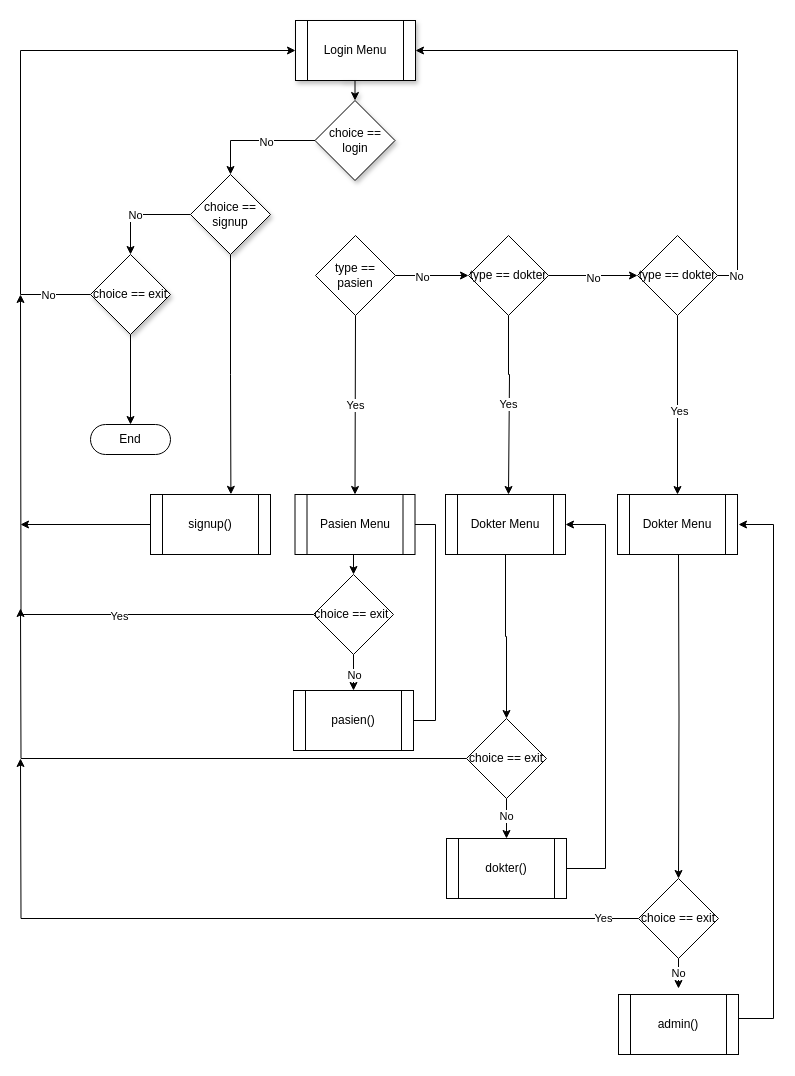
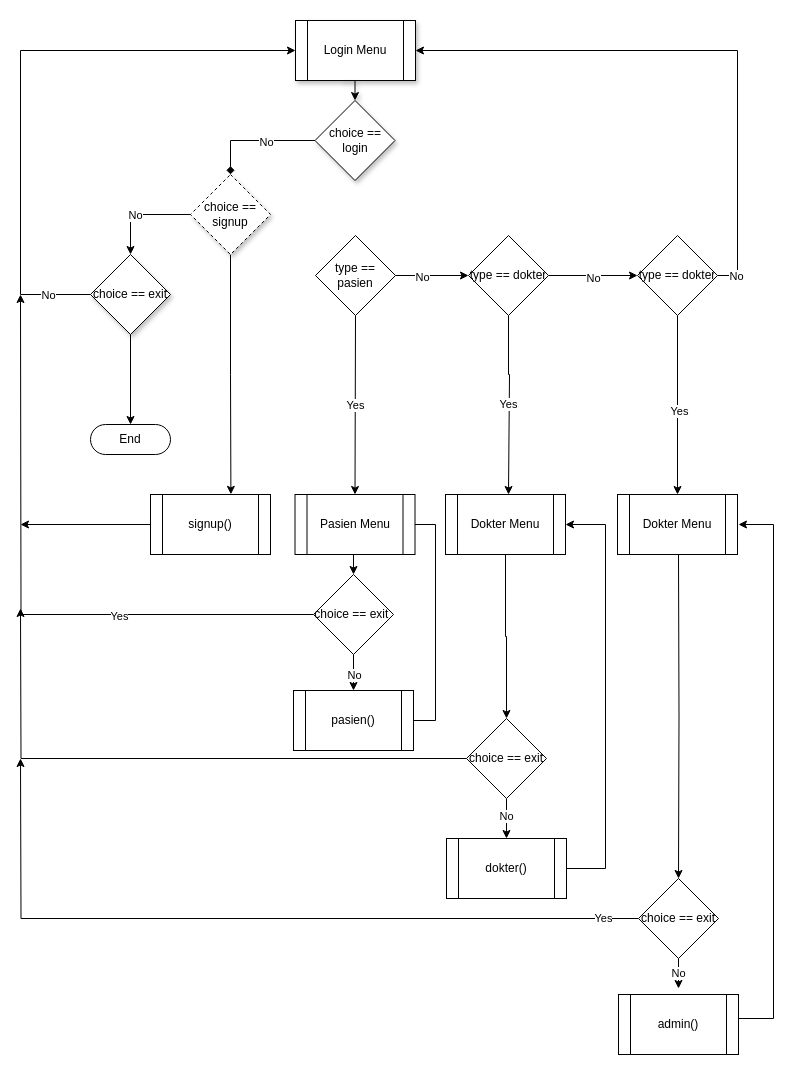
  <mxCell id="0" />
  <mxCell id="1" parent="0" />
  <mxCell id="2" value="Login Menu" style="shape=process;whiteSpace=wrap;html=1;backgroundOutline=1;shadow=1;" vertex="1" parent="1"><mxGeometry x="295" y="20" width="120" height="60" as="geometry" /></mxCell>
  <mxCell id="3" style="edgeStyle=orthogonalEdgeStyle;rounded=0;orthogonalLoop=1;jettySize=auto;html=1;exitX=0.5;exitY=1;exitDx=0;exitDy=0;entryX=0.5;entryY=0;entryDx=0;entryDy=0;shadow=1;" edge="1" parent="1" target="6"><mxGeometry relative="1" as="geometry"><mxPoint x="340.25" y="80" as="sourcePoint" /></mxGeometry></mxCell>
- <mxCell id="4" style="edgeStyle=orthogonalEdgeStyle;rounded=0;orthogonalLoop=1;jettySize=auto;html=1;exitX=0;exitY=0.5;exitDx=0;exitDy=0;entryX=0.5;entryY=0;entryDx=0;entryDy=0;" edge="1" parent="1" source="6" target="24"><mxGeometry relative="1" as="geometry" /></mxCell>
+ <mxCell id="4" style="edgeStyle=orthogonalEdgeStyle;rounded=0;orthogonalLoop=1;jettySize=auto;html=1;exitX=0;exitY=0.5;exitDx=0;exitDy=0;entryX=0.5;entryY=0;entryDx=0;entryDy=0;endArrow=diamond;" edge="1" parent="1" source="6" target="24"><mxGeometry relative="1" as="geometry" /></mxCell>
  <mxCell id="5" value="No" style="edgeLabel;html=1;align=center;verticalAlign=middle;resizable=0;points=[];" vertex="1" connectable="0" parent="4"><mxGeometry x="-0.166" y="1" relative="1" as="geometry"><mxPoint as="offset" /></mxGeometry></mxCell>
  <mxCell id="6" value="choice == login" style="rhombus;whiteSpace=wrap;html=1;shadow=1;" vertex="1" parent="1"><mxGeometry x="314.5" y="100" width="80" height="80" as="geometry" /></mxCell>
  <mxCell id="7" style="edgeStyle=orthogonalEdgeStyle;rounded=0;orthogonalLoop=1;jettySize=auto;html=1;exitX=0.5;exitY=1;exitDx=0;exitDy=0;entryX=0.5;entryY=0;entryDx=0;entryDy=0;" edge="1" parent="1" source="11" target="13"><mxGeometry relative="1" as="geometry"><mxPoint x="339.5" y="350" as="targetPoint" /><Array as="points"><mxPoint x="355" y="315" /></Array></mxGeometry></mxCell>
  <mxCell id="8" value="Yes" style="edgeLabel;html=1;align=center;verticalAlign=middle;resizable=0;points=[];" vertex="1" connectable="0" parent="7"><mxGeometry x="-0.32" y="1" relative="1" as="geometry"><mxPoint x="-1" y="28" as="offset" /></mxGeometry></mxCell>
  <mxCell id="9" style="edgeStyle=orthogonalEdgeStyle;rounded=0;orthogonalLoop=1;jettySize=auto;html=1;exitX=1;exitY=0.5;exitDx=0;exitDy=0;entryX=0;entryY=0.5;entryDx=0;entryDy=0;" edge="1" parent="1" source="11" target="32"><mxGeometry relative="1" as="geometry" /></mxCell>
  <mxCell id="10" value="No" style="edgeLabel;html=1;align=center;verticalAlign=middle;resizable=0;points=[];" vertex="1" connectable="0" parent="9"><mxGeometry x="-0.295" y="-1" relative="1" as="geometry"><mxPoint as="offset" /></mxGeometry></mxCell>
  <mxCell id="11" value="type == pasien" style="rhombus;whiteSpace=wrap;html=1;" vertex="1" parent="1"><mxGeometry x="315" y="235" width="80" height="80" as="geometry" /></mxCell>
  <mxCell id="12" style="edgeStyle=orthogonalEdgeStyle;rounded=0;orthogonalLoop=1;jettySize=auto;html=1;exitX=0.5;exitY=1;exitDx=0;exitDy=0;entryX=0.5;entryY=0;entryDx=0;entryDy=0;" edge="1" parent="1" source="13" target="18"><mxGeometry relative="1" as="geometry" /></mxCell>
  <mxCell id="13" value="Pasien Menu" style="shape=process;whiteSpace=wrap;html=1;backgroundOutline=1;" vertex="1" parent="1"><mxGeometry x="294.5" y="494" width="120" height="60" as="geometry" /></mxCell>
  <mxCell id="14" style="edgeStyle=orthogonalEdgeStyle;rounded=0;orthogonalLoop=1;jettySize=auto;html=1;exitX=0.5;exitY=1;exitDx=0;exitDy=0;" edge="1" parent="1" source="18" target="20"><mxGeometry relative="1" as="geometry" /></mxCell>
  <mxCell id="15" value="No" style="edgeLabel;html=1;align=center;verticalAlign=middle;resizable=0;points=[];" vertex="1" connectable="0" parent="14"><mxGeometry x="-0.093" relative="1" as="geometry"><mxPoint as="offset" /></mxGeometry></mxCell>
  <mxCell id="16" style="edgeStyle=orthogonalEdgeStyle;rounded=0;orthogonalLoop=1;jettySize=auto;html=1;exitX=0;exitY=0.5;exitDx=0;exitDy=0;" edge="1" parent="1" source="18"><mxGeometry relative="1" as="geometry"><mxPoint x="20" y="294" as="targetPoint" /></mxGeometry></mxCell>
  <mxCell id="17" value="Yes" style="edgeLabel;html=1;align=center;verticalAlign=middle;resizable=0;points=[];" vertex="1" connectable="0" parent="16"><mxGeometry x="-0.363" y="1" relative="1" as="geometry"><mxPoint as="offset" /></mxGeometry></mxCell>
  <mxCell id="18" value="choice == exit&amp;nbsp;" style="rhombus;whiteSpace=wrap;html=1;" vertex="1" parent="1"><mxGeometry x="313" y="574" width="80" height="80" as="geometry" /></mxCell>
  <mxCell id="19" style="edgeStyle=orthogonalEdgeStyle;rounded=0;orthogonalLoop=1;jettySize=auto;html=1;entryX=1;entryY=0.5;entryDx=0;entryDy=0;endArrow=none;" edge="1" parent="1" source="20" target="13"><mxGeometry relative="1" as="geometry"><mxPoint x="420" y="518" as="targetPoint" /><Array as="points"><mxPoint x="435" y="720" /><mxPoint x="435" y="524" /></Array></mxGeometry></mxCell>
  <mxCell id="20" value="pasien()" style="shape=process;whiteSpace=wrap;html=1;backgroundOutline=1;" vertex="1" parent="1"><mxGeometry x="293" y="690" width="120" height="60" as="geometry" /></mxCell>
  <mxCell id="21" style="edgeStyle=orthogonalEdgeStyle;rounded=0;orthogonalLoop=1;jettySize=auto;html=1;exitX=0;exitY=0.5;exitDx=0;exitDy=0;entryX=0.5;entryY=0;entryDx=0;entryDy=0;" edge="1" parent="1" source="24" target="27"><mxGeometry relative="1" as="geometry" /></mxCell>
  <mxCell id="22" value="No" style="edgeLabel;html=1;align=center;verticalAlign=middle;resizable=0;points=[];" vertex="1" connectable="0" parent="21"><mxGeometry x="0.198" y="4" relative="1" as="geometry"><mxPoint as="offset" /></mxGeometry></mxCell>
  <mxCell id="23" style="edgeStyle=orthogonalEdgeStyle;rounded=0;orthogonalLoop=1;jettySize=auto;html=1;entryX=0.67;entryY=-0.003;entryDx=0;entryDy=0;entryPerimeter=0;" edge="1" parent="1" source="24" target="29"><mxGeometry relative="1" as="geometry"><mxPoint x="230" y="344" as="targetPoint" /></mxGeometry></mxCell>
- <mxCell id="24" value="choice == signup" style="rhombus;whiteSpace=wrap;html=1;shadow=1;" vertex="1" parent="1"><mxGeometry x="190" y="174" width="80" height="80" as="geometry" /></mxCell>
+ <mxCell id="24" value="choice == signup" style="rhombus;whiteSpace=wrap;html=1;shadow=1;dashed=1;" vertex="1" parent="1"><mxGeometry x="190" y="174" width="80" height="80" as="geometry" /></mxCell>
  <mxCell id="25" style="edgeStyle=orthogonalEdgeStyle;rounded=0;orthogonalLoop=1;jettySize=auto;html=1;entryX=0;entryY=0.5;entryDx=0;entryDy=0;" edge="1" parent="1" source="27" target="2"><mxGeometry relative="1" as="geometry"><mxPoint x="60" y="54" as="targetPoint" /><Array as="points"><mxPoint x="20" y="294" /><mxPoint x="20" y="50" /></Array></mxGeometry></mxCell>
  <mxCell id="26" value="No" style="edgeLabel;html=1;align=center;verticalAlign=middle;resizable=0;points=[];" vertex="1" connectable="0" parent="25"><mxGeometry x="-0.855" relative="1" as="geometry"><mxPoint as="offset" /></mxGeometry></mxCell>
  <mxCell id="27" value="choice == exit" style="rhombus;whiteSpace=wrap;html=1;shadow=1;" vertex="1" parent="1"><mxGeometry x="90" y="254" width="80" height="80" as="geometry" /></mxCell>
  <mxCell id="28" style="edgeStyle=orthogonalEdgeStyle;rounded=0;orthogonalLoop=1;jettySize=auto;html=1;" edge="1" parent="1" source="29"><mxGeometry relative="1" as="geometry"><mxPoint x="20" y="524" as="targetPoint" /></mxGeometry></mxCell>
  <mxCell id="29" value="signup()" style="shape=process;whiteSpace=wrap;html=1;backgroundOutline=1;" vertex="1" parent="1"><mxGeometry x="150" y="494" width="120" height="60" as="geometry" /></mxCell>
  <mxCell id="30" style="edgeStyle=orthogonalEdgeStyle;rounded=0;orthogonalLoop=1;jettySize=auto;html=1;entryX=0;entryY=0.5;entryDx=0;entryDy=0;" edge="1" parent="1" source="32" target="47"><mxGeometry relative="1" as="geometry" /></mxCell>
  <mxCell id="31" value="No" style="edgeLabel;html=1;align=center;verticalAlign=middle;resizable=0;points=[];" vertex="1" connectable="0" parent="30"><mxGeometry x="-0.019" y="-2" relative="1" as="geometry"><mxPoint as="offset" /></mxGeometry></mxCell>
  <mxCell id="32" value="type == dokter" style="rhombus;whiteSpace=wrap;html=1;" vertex="1" parent="1"><mxGeometry x="468" y="235" width="80" height="80" as="geometry" /></mxCell>
  <mxCell id="33" style="edgeStyle=orthogonalEdgeStyle;rounded=0;orthogonalLoop=1;jettySize=auto;html=1;entryX=0.5;entryY=0;entryDx=0;entryDy=0;" edge="1" parent="1" source="34" target="40"><mxGeometry relative="1" as="geometry" /></mxCell>
  <mxCell id="34" value="Dokter Menu" style="shape=process;whiteSpace=wrap;html=1;backgroundOutline=1;" vertex="1" parent="1"><mxGeometry x="445" y="494" width="120" height="60" as="geometry" /></mxCell>
  <mxCell id="35" style="edgeStyle=orthogonalEdgeStyle;rounded=0;orthogonalLoop=1;jettySize=auto;html=1;exitX=0.5;exitY=1;exitDx=0;exitDy=0;entryX=0.5;entryY=0;entryDx=0;entryDy=0;" edge="1" parent="1"><mxGeometry relative="1" as="geometry"><mxPoint x="508" y="315" as="sourcePoint" /><mxPoint x="508" y="494" as="targetPoint" /><Array as="points"><mxPoint x="508" y="374" /><mxPoint x="509" y="374" /><mxPoint x="509" y="494" /></Array></mxGeometry></mxCell>
  <mxCell id="36" value="Yes" style="edgeLabel;html=1;align=center;verticalAlign=middle;resizable=0;points=[];" vertex="1" connectable="0" parent="35"><mxGeometry x="-0.29" y="-1" relative="1" as="geometry"><mxPoint y="26" as="offset" /></mxGeometry></mxCell>
  <mxCell id="37" style="edgeStyle=orthogonalEdgeStyle;rounded=0;orthogonalLoop=1;jettySize=auto;html=1;exitX=0.5;exitY=1;exitDx=0;exitDy=0;entryX=0.5;entryY=0;entryDx=0;entryDy=0;" edge="1" parent="1" source="40" target="42"><mxGeometry relative="1" as="geometry" /></mxCell>
  <mxCell id="38" value="No" style="edgeLabel;html=1;align=center;verticalAlign=middle;resizable=0;points=[];" vertex="1" connectable="0" parent="37"><mxGeometry x="-0.17" y="-1" relative="1" as="geometry"><mxPoint as="offset" /></mxGeometry></mxCell>
  <mxCell id="39" style="edgeStyle=orthogonalEdgeStyle;rounded=0;orthogonalLoop=1;jettySize=auto;html=1;" edge="1" parent="1" source="40"><mxGeometry relative="1" as="geometry"><mxPoint x="20" y="608" as="targetPoint" /></mxGeometry></mxCell>
  <mxCell id="40" value="choice == exit" style="rhombus;whiteSpace=wrap;html=1;" vertex="1" parent="1"><mxGeometry x="466" y="718" width="80" height="80" as="geometry" /></mxCell>
  <mxCell id="41" style="edgeStyle=orthogonalEdgeStyle;rounded=0;orthogonalLoop=1;jettySize=auto;html=1;entryX=1;entryY=0.5;entryDx=0;entryDy=0;" edge="1" parent="1" source="42" target="34"><mxGeometry relative="1" as="geometry"><Array as="points"><mxPoint x="605" y="868" /><mxPoint x="605" y="524" /></Array></mxGeometry></mxCell>
  <mxCell id="42" value="dokter()" style="shape=process;whiteSpace=wrap;html=1;backgroundOutline=1;" vertex="1" parent="1"><mxGeometry x="446" y="838" width="120" height="60" as="geometry" /></mxCell>
  <mxCell id="43" style="edgeStyle=orthogonalEdgeStyle;rounded=0;orthogonalLoop=1;jettySize=auto;html=1;" edge="1" parent="1" source="47" target="49"><mxGeometry relative="1" as="geometry" /></mxCell>
  <mxCell id="44" value="Yes" style="edgeLabel;html=1;align=center;verticalAlign=middle;resizable=0;points=[];" vertex="1" connectable="0" parent="43"><mxGeometry x="0.062" y="1" relative="1" as="geometry"><mxPoint as="offset" /></mxGeometry></mxCell>
  <mxCell id="45" style="edgeStyle=orthogonalEdgeStyle;rounded=0;orthogonalLoop=1;jettySize=auto;html=1;exitX=1;exitY=0.5;exitDx=0;exitDy=0;entryX=1;entryY=0.5;entryDx=0;entryDy=0;" edge="1" parent="1" source="47" target="2"><mxGeometry relative="1" as="geometry" /></mxCell>
  <mxCell id="46" value="No" style="edgeLabel;html=1;align=center;verticalAlign=middle;resizable=0;points=[];" vertex="1" connectable="0" parent="45"><mxGeometry x="-0.931" y="2" relative="1" as="geometry"><mxPoint as="offset" /></mxGeometry></mxCell>
  <mxCell id="47" value="type == dokter" style="rhombus;whiteSpace=wrap;html=1;" vertex="1" parent="1"><mxGeometry x="637" y="235" width="80" height="80" as="geometry" /></mxCell>
  <mxCell id="48" style="edgeStyle=orthogonalEdgeStyle;rounded=0;orthogonalLoop=1;jettySize=auto;html=1;entryX=0.5;entryY=0;entryDx=0;entryDy=0;" edge="1" parent="1" target="54"><mxGeometry relative="1" as="geometry"><mxPoint x="678" y="554" as="sourcePoint" /></mxGeometry></mxCell>
  <mxCell id="49" value="Dokter Menu" style="shape=process;whiteSpace=wrap;html=1;backgroundOutline=1;" vertex="1" parent="1"><mxGeometry x="617" y="494" width="120" height="60" as="geometry" /></mxCell>
  <mxCell id="50" style="edgeStyle=orthogonalEdgeStyle;rounded=0;orthogonalLoop=1;jettySize=auto;html=1;" edge="1" parent="1" source="54"><mxGeometry relative="1" as="geometry"><mxPoint x="678" y="988" as="targetPoint" /></mxGeometry></mxCell>
  <mxCell id="51" value="No" style="edgeLabel;html=1;align=center;verticalAlign=middle;resizable=0;points=[];" vertex="1" connectable="0" parent="50"><mxGeometry x="-0.298" y="-1" relative="1" as="geometry"><mxPoint y="3" as="offset" /></mxGeometry></mxCell>
  <mxCell id="52" style="edgeStyle=orthogonalEdgeStyle;rounded=0;orthogonalLoop=1;jettySize=auto;html=1;exitX=0;exitY=0.5;exitDx=0;exitDy=0;" edge="1" parent="1" source="54"><mxGeometry relative="1" as="geometry"><mxPoint x="20" y="758" as="targetPoint" /></mxGeometry></mxCell>
  <mxCell id="53" value="Yes" style="edgeLabel;html=1;align=center;verticalAlign=middle;resizable=0;points=[];" vertex="1" connectable="0" parent="52"><mxGeometry x="-0.907" y="-1" relative="1" as="geometry"><mxPoint as="offset" /></mxGeometry></mxCell>
  <mxCell id="54" value="choice == exit" style="rhombus;whiteSpace=wrap;html=1;" vertex="1" parent="1"><mxGeometry x="638" y="878" width="80" height="80" as="geometry" /></mxCell>
  <mxCell id="55" style="edgeStyle=orthogonalEdgeStyle;rounded=0;orthogonalLoop=1;jettySize=auto;html=1;entryX=1;entryY=0.5;entryDx=0;entryDy=0;exitX=1;exitY=0.5;exitDx=0;exitDy=0;" edge="1" parent="1" source="56"><mxGeometry relative="1" as="geometry"><mxPoint x="745" y="1018" as="sourcePoint" /><mxPoint x="738" y="524" as="targetPoint" /><Array as="points"><mxPoint x="773" y="1018" /><mxPoint x="773" y="524" /></Array></mxGeometry></mxCell>
  <mxCell id="56" value="admin()" style="shape=process;whiteSpace=wrap;html=1;backgroundOutline=1;" vertex="1" parent="1"><mxGeometry x="618" y="994" width="120" height="60" as="geometry" /></mxCell>
  <mxCell id="57" value="End" style="html=1;dashed=0;whiteSpace=wrap;shape=mxgraph.dfd.start" vertex="1" parent="1"><mxGeometry x="90" y="424" width="80" height="30" as="geometry" /></mxCell>
  <mxCell id="58" style="edgeStyle=orthogonalEdgeStyle;rounded=0;orthogonalLoop=1;jettySize=auto;html=1;exitX=0.5;exitY=1;exitDx=0;exitDy=0;entryX=0.5;entryY=0.5;entryDx=0;entryDy=-15;entryPerimeter=0;" edge="1" parent="1" source="27" target="57"><mxGeometry relative="1" as="geometry" /></mxCell>
